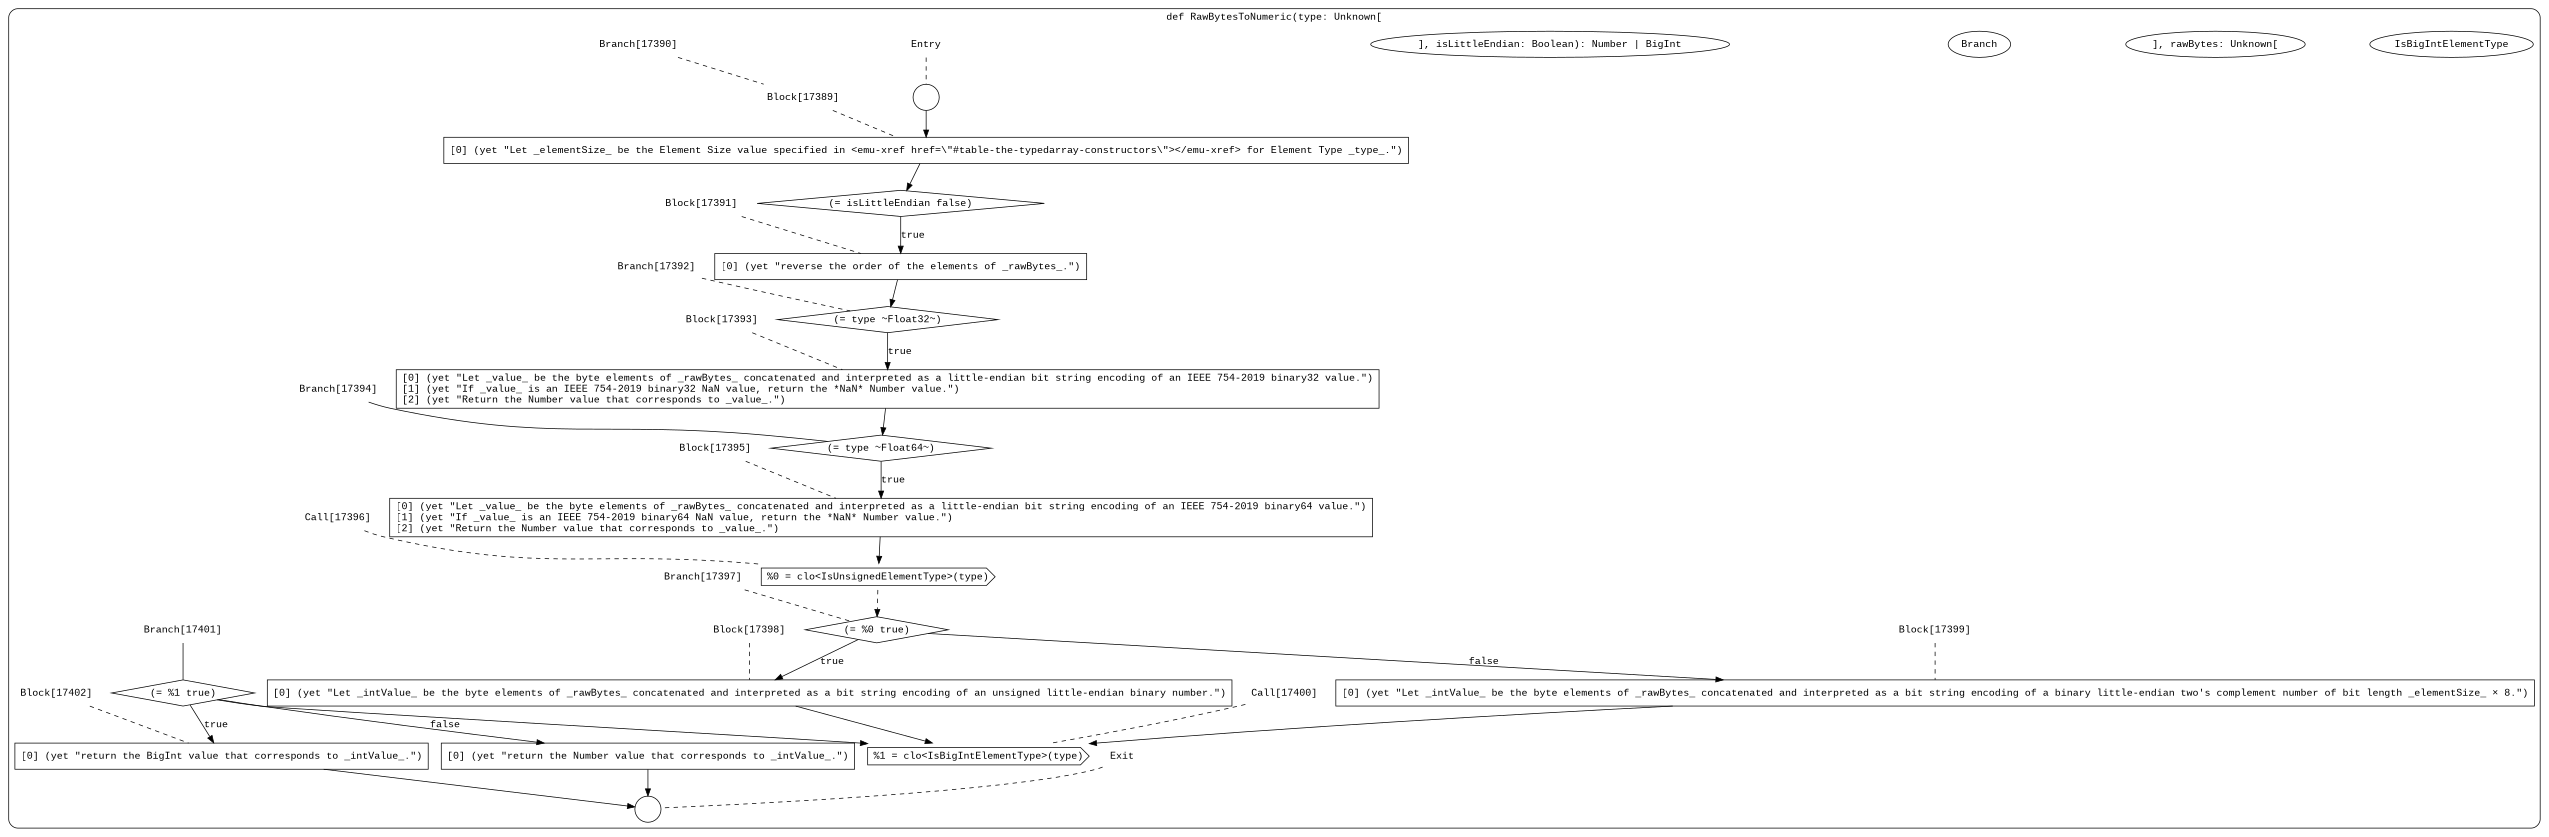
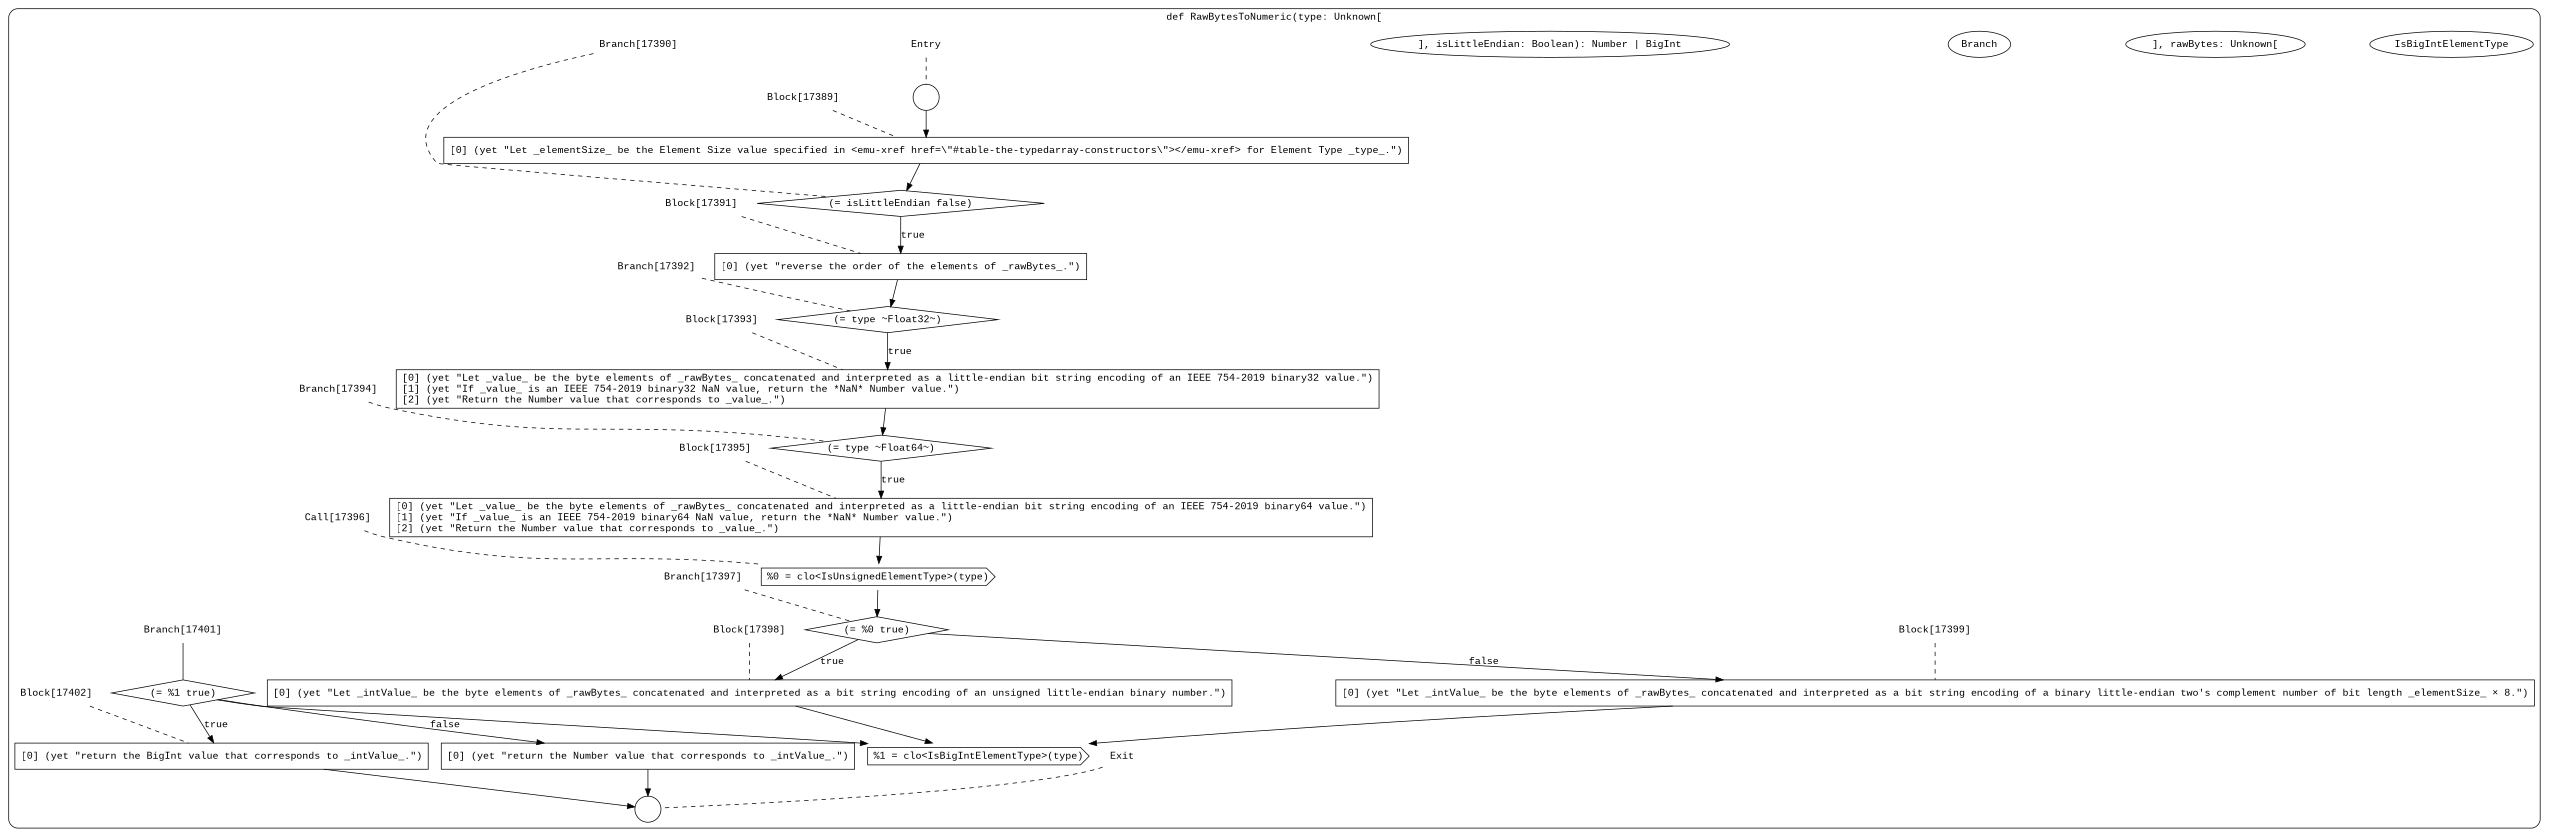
  digraph {
    fontname="Liberation Mono"
    node [fontname="Liberation Mono" shape=none]
    edge [color=black fontname="Liberation Mono"]
    n1 [label=IsBigIntElementType shape=""]
    "], rawBytes: Unknown[" [shape=""]
    n3 [label=Branch shape=""]
    "], isLittleEndian: Boolean): Number | BigInt" [shape=""]
    n5 [label=<<font color="black">Entry</font>>]
    n6 [color=black fillcolor=white label=" " shape=circle style=filled]
    n7 [color=black fillcolor=white label=<<font color="black">[0] (yet &quot;Let _elementSize_ be the Element Size value specified in &lt;emu-xref href=\&quot;#table-the-typedarray-constructors\&quot;&gt;&lt;/emu-xref&gt; for Element Type _type_.&quot;)<BR ALIGN="LEFT"/></font>> shape=box style=filled]
    n8 [color=black fillcolor=white label=<<font color="black">(= isLittleEndian false)</font>> shape=diamond style=filled]
    n9 [label=<<font color="black">Exit</font>>]
    n10 [color=black fillcolor=white label=" " shape=circle style=filled]
    n11 [label=<<font color="black">Block[17389]</font>>]
    n12 [color=black fillcolor=white label=<<font color="black">[0] (yet &quot;reverse the order of the elements of _rawBytes_.&quot;)<BR ALIGN="LEFT"/></font>> shape=box style=filled]
    n13 [color=black fillcolor=white label=<<font color="black">(= type ~Float32~)</font>> shape=diamond style=filled]
    n14 [label=<<font color="black">Branch[17390]</font>>]
    n15 [color=black fillcolor=white label=<<font color="black">[0] (yet &quot;Let _value_ be the byte elements of _rawBytes_ concatenated and interpreted as a little-endian bit string encoding of an IEEE 754-2019 binary32 value.&quot;)<BR ALIGN="LEFT"/>[1] (yet &quot;If _value_ is an IEEE 754-2019 binary32 NaN value, return the *NaN* Number value.&quot;)<BR ALIGN="LEFT"/>[2] (yet &quot;Return the Number value that corresponds to _value_.&quot;)<BR ALIGN="LEFT"/></font>> shape=box style=filled]
    n16 [color=black fillcolor=white label=<<font color="black">(= type ~Float64~)</font>> shape=diamond style=filled]
    n17 [label=<<font color="black">Block[17391]</font>>]
    n18 [label=<<font color="black">Branch[17392]</font>>]
    n19 [color=black fillcolor=white label=<<font color="black">[0] (yet &quot;Let _value_ be the byte elements of _rawBytes_ concatenated and interpreted as a little-endian bit string encoding of an IEEE 754-2019 binary64 value.&quot;)<BR ALIGN="LEFT"/>[1] (yet &quot;If _value_ is an IEEE 754-2019 binary64 NaN value, return the *NaN* Number value.&quot;)<BR ALIGN="LEFT"/>[2] (yet &quot;Return the Number value that corresponds to _value_.&quot;)<BR ALIGN="LEFT"/></font>> shape=box style=filled]
    n20 [color=black fillcolor=white label=<<font color="black">%0 = clo&lt;IsUnsignedElementType&gt;(type)</font>> shape=cds style=filled]
    n21 [label=<<font color="black">Block[17393]</font>>]
    n22 [label=<<font color="black">Branch[17394]</font>>]
    n23 [color=black fillcolor=white label=<<font color="black">(= %0 true)</font>> shape=diamond style=filled]
    n24 [label=<<font color="black">Block[17395]</font>>]
    n25 [label=<<font color="black">Call[17396]</font>>]
    n26 [color=black fillcolor=white label=<<font color="black">[0] (yet &quot;Let _intValue_ be the byte elements of _rawBytes_ concatenated and interpreted as a bit string encoding of an unsigned little-endian binary number.&quot;)<BR ALIGN="LEFT"/></font>> shape=box style=filled]
    n27 [color=black fillcolor=white label=<<font color="black">[0] (yet &quot;Let _intValue_ be the byte elements of _rawBytes_ concatenated and interpreted as a bit string encoding of a binary little-endian two's complement number of bit length _elementSize_ &times; 8.&quot;)<BR ALIGN="LEFT"/></font>> shape=box style=filled]
    n28 [label=<<font color="black">Branch[17397]</font>>]
    n29 [color=black fillcolor=white label=<<font color="black">%1 = clo&lt;IsBigIntElementType&gt;(type)</font>> shape=cds style=filled]
    n30 [label=<<font color="black">Block[17398]</font>>]
    n31 [color=black fillcolor=white label=<<font color="black">(= %1 true)</font>> shape=diamond style=filled]
    n32 [label=<<font color="black">Block[17399]</font>>]
-   n33 [label=<<font color="black">Call[17400]</font>>]
    n34 [color=black fillcolor=white label=<<font color="black">[0] (yet &quot;return the BigInt value that corresponds to _intValue_.&quot;)<BR ALIGN="LEFT"/></font>> shape=box style=filled]
    n35 [color=black fillcolor=white label=<<font color="black">[0] (yet &quot;return the Number value that corresponds to _intValue_.&quot;)<BR ALIGN="LEFT"/></font>> shape=box style=filled]
    n36 [label=<<font color="black">Branch[17401]</font>>]
    n37 [label=<<font color="black">Block[17402]</font>>]
    subgraph cluster_1 {
      label="def RawBytesToNumeric(type: Unknown["
      style=rounded
      n1
      "], rawBytes: Unknown["
      n3
      "], isLittleEndian: Boolean): Number | BigInt"
      n5
      n6
      n7
      n8
      n9
      n10
      n11
      n12
      n13
      n14
      n15
      n16
      n17
      n18
      n19
      n20
      n21
      n22
      n23
      n24
      n25
      n26
      n27
      n28
      n29
      n30
      n31
      n32
-     n33
      n34
      n35
      n36
      n37
    }
    n5 -> n6 [arrowhead=none style=dashed]
    n6 -> n7
    n7 -> n8
    n8 -> n12 [label=<<font color="black">true</font>>]
    n9 -> n10 [arrowhead=none style=dashed]
    n11 -> n7 [arrowhead=none style=dashed]
    n12 -> n13
    n13 -> n15 [label=<<font color="black">true</font>>]
-   n14 -> n11 [arrowhead=none style=dashed]
+   n14 -> n8 [arrowhead=none style=dashed]
    n15 -> n16
    n16 -> n19 [label=<<font color="black">true</font>>]
    n17 -> n12 [arrowhead=none style=dashed]
    n18 -> n13 [arrowhead=none style=dashed]
    n19 -> n20
-   n20 -> n23 [style=dashed]
+   n20 -> n23
    n21 -> n15 [arrowhead=none style=dashed]
-   n22 -> n16 [arrowhead=none style=solid]
+   n22 -> n16 [arrowhead=none style=dashed]
    n23 -> n26 [label=<<font color="black">true</font>>]
    n23 -> n27 [label=<<font color="black">false</font>>]
    n24 -> n19 [arrowhead=none style=dashed]
    n25 -> n20 [arrowhead=none style=dashed]
    n26 -> n29
    n27 -> n29
    n28 -> n23 [arrowhead=none style=dashed]
    n30 -> n26 [arrowhead=none style=dashed]
    n31 -> n29
    n31 -> n34 [label=<<font color="black">true</font>>]
    n31 -> n35 [label=<<font color="black">false</font>>]
    n32 -> n27 [arrowhead=none style=dashed]
-   n33 -> n29 [arrowhead=none style=dashed]
    n34 -> n10
    n35 -> n10
    n36 -> n31 [arrowhead=none style=solid]
    n37 -> n34 [arrowhead=none style=dashed]
  }
